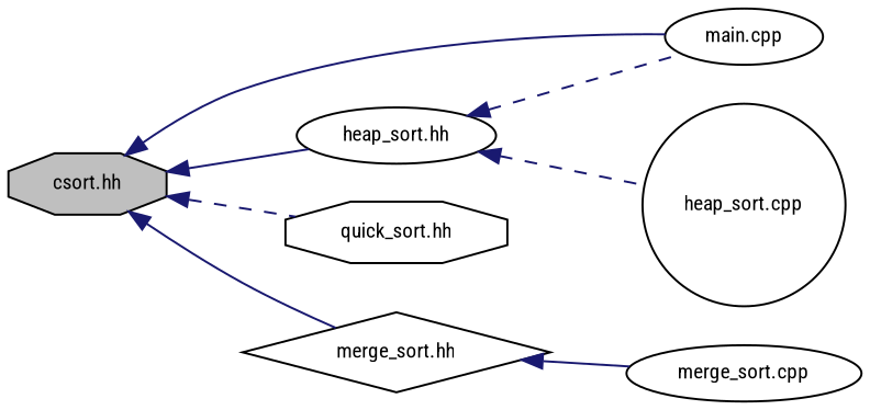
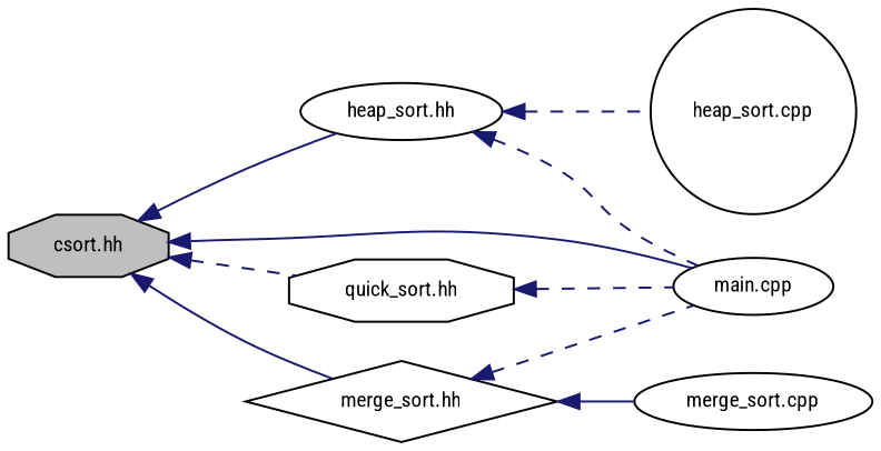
  digraph {
    fontname="Roboto Condensed"
    rankdir=LR
    node [color=black fillcolor=white fontname="Roboto Condensed" fontsize=10 shape=ellipse style=filled]
    edge [color=midnightblue dir=back fontname="Roboto Condensed" fontsize=10 labelfontname=Helvetica labelfontsize=10 style=dashed]
    n1 [fillcolor=grey75 fontcolor=black height=0.2 label="csort.hh" shape=octagon width=0.4]
    n2 [height=0.2 label="heap_sort.hh" width=0.4]
    n3 [height=0.2 label="main.cpp" width=0.4]
    n4 [height=0.2 label="quick_sort.hh" shape=octagon width=0.4]
    n5 [height=0.2 label="merge_sort.hh" shape=diamond width=0.4]
    n6 [height=0.2 label="heap_sort.cpp" shape=circle width=0.4]
    n7 [height=0.2 label="merge_sort.cpp" width=0.4]
    n1 -> n2 [style=solid]
    n1 -> n3 [style=solid]
    n1 -> n4
    n1 -> n5 [style=solid]
    n2 -> n3
    n2 -> n6
+   n4 -> n3
+   n5 -> n3
    n5 -> n7 [style=solid]
  }
